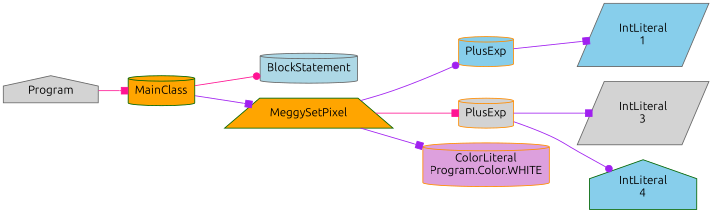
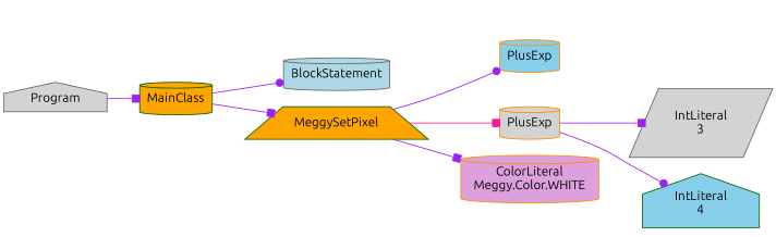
  digraph {
    fontname=Ubuntu
    rankdir=LR
    node [color=gray40 fillcolor=lightgrey fontname=Ubuntu shape=cylinder style=filled]
    edge [arrowhead=box color=purple fontname=Ubuntu]
    n1 [label=Program shape=house]
    n2 [color=darkgreen fillcolor=orange label=MainClass]
    n3 [fillcolor=lightblue label=BlockStatement]
    n4 [color=darkgreen fillcolor=orange label=MeggySetPixel shape=trapezium]
    n5 [color=darkorange fillcolor=skyblue label=PlusExp]
    n6 [color=darkorange label=PlusExp]
-   n7 [color=darkorange fillcolor=plum label="ColorLiteral\nProgram.Color.WHITE"]
-   n8 [fillcolor=skyblue label="IntLiteral\n1" shape=parallelogram]
+   n7 [color=darkorange fillcolor=plum label="ColorLiteral\nMeggy.Color.WHITE"]
    n9 [label="IntLiteral\n3" shape=parallelogram]
    n10 [color=darkgreen fillcolor=skyblue label="IntLiteral\n4" shape=house]
-   n1 -> n2 [color=deeppink]
-   n2 -> n3 [arrowhead=dot color=deeppink]
+   n1 -> n2
+   n2 -> n3 [arrowhead=dot]
    n2 -> n4
    n4 -> n5 [arrowhead=dot]
    n4 -> n6 [color=deeppink]
    n4 -> n7
-   n5 -> n8
    n6 -> n9
    n6 -> n10 [arrowhead=dot]
  }
